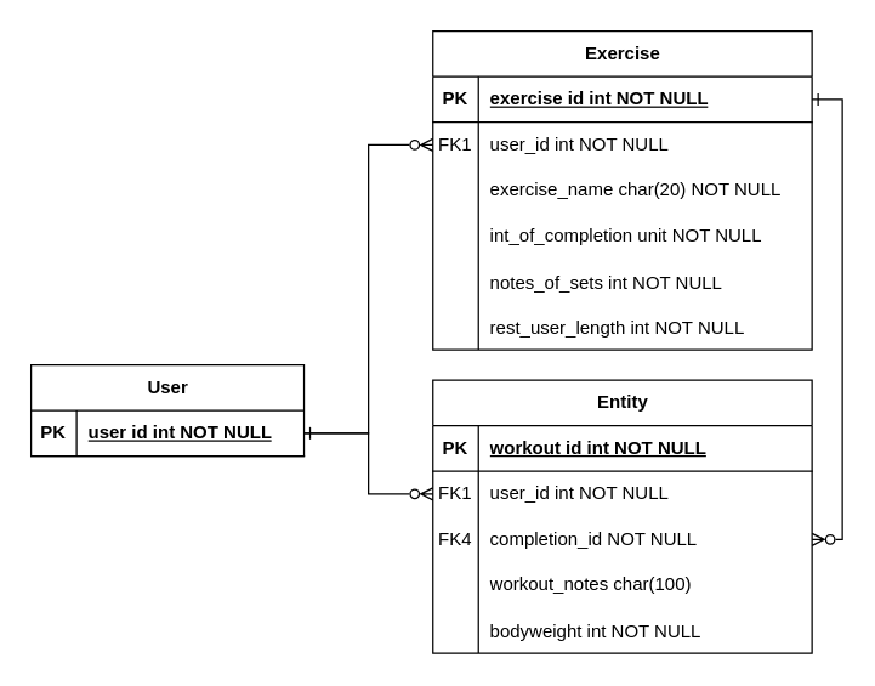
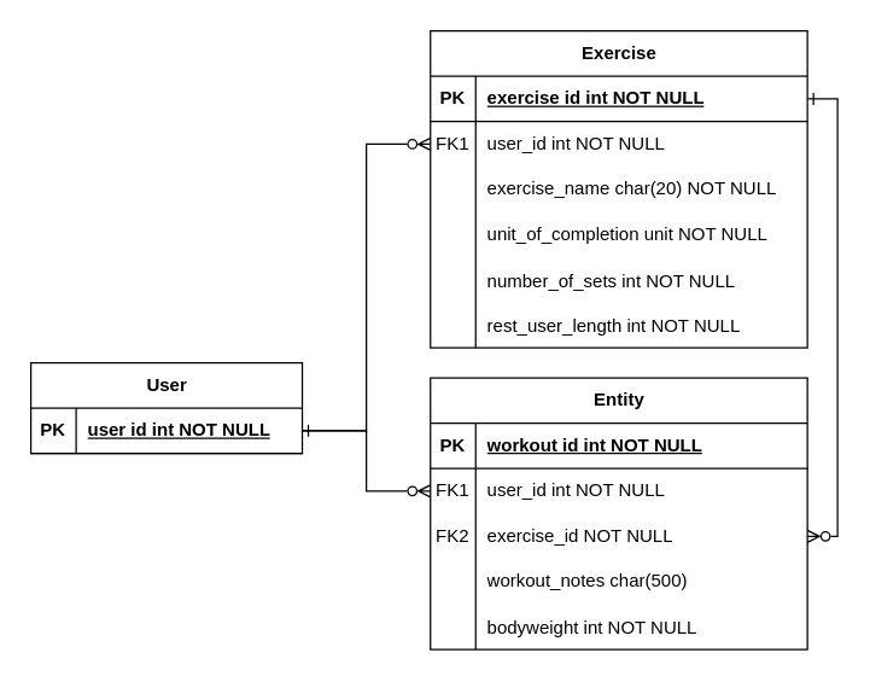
  <mxCell id="0" />
  <mxCell id="1" parent="0" />
  <mxCell id="2" value="User" style="shape=table;startSize=30;container=1;collapsible=1;childLayout=tableLayout;fixedRows=1;rowLines=0;fontStyle=1;align=center;resizeLast=1;html=1;" parent="1" vertex="1"><mxGeometry x="20" y="240" width="180" height="60" as="geometry" /></mxCell>
  <mxCell id="3" value="" style="shape=tableRow;horizontal=0;startSize=0;swimlaneHead=0;swimlaneBody=0;fillColor=none;collapsible=0;dropTarget=0;points=[[0,0.5],[1,0.5]];portConstraint=eastwest;top=0;left=0;right=0;bottom=1;" parent="2" vertex="1"><mxGeometry y="30" width="180" height="30" as="geometry" /></mxCell>
  <mxCell id="4" value="PK" style="shape=partialRectangle;connectable=0;fillColor=none;top=0;left=0;bottom=0;right=0;fontStyle=1;overflow=hidden;whiteSpace=wrap;html=1;" parent="3" vertex="1"><mxGeometry width="30" height="30" as="geometry"><mxRectangle width="30" height="30" as="alternateBounds" /></mxGeometry></mxCell>
  <mxCell id="5" value="&lt;div&gt;user id int NOT NULL&lt;/div&gt;" style="shape=partialRectangle;connectable=0;fillColor=none;top=0;left=0;bottom=0;right=0;align=left;spacingLeft=6;fontStyle=5;overflow=hidden;whiteSpace=wrap;html=1;" parent="3" vertex="1"><mxGeometry x="30" width="150" height="30" as="geometry"><mxRectangle width="150" height="30" as="alternateBounds" /></mxGeometry></mxCell>
  <mxCell id="6" value="Exercise" style="shape=table;startSize=30;container=1;collapsible=1;childLayout=tableLayout;fixedRows=1;rowLines=0;fontStyle=1;align=center;resizeLast=1;html=1;" parent="1" vertex="1"><mxGeometry x="285" y="20" width="250" height="210" as="geometry"><mxRectangle x="510" y="150" width="90" height="30" as="alternateBounds" /></mxGeometry></mxCell>
  <mxCell id="7" value="" style="shape=tableRow;horizontal=0;startSize=0;swimlaneHead=0;swimlaneBody=0;fillColor=none;collapsible=0;dropTarget=0;points=[[0,0.5],[1,0.5]];portConstraint=eastwest;top=0;left=0;right=0;bottom=1;" parent="6" vertex="1"><mxGeometry y="30" width="250" height="30" as="geometry" /></mxCell>
  <mxCell id="8" value="PK" style="shape=partialRectangle;connectable=0;fillColor=none;top=0;left=0;bottom=0;right=0;fontStyle=1;overflow=hidden;whiteSpace=wrap;html=1;" parent="7" vertex="1"><mxGeometry width="30" height="30" as="geometry"><mxRectangle width="30" height="30" as="alternateBounds" /></mxGeometry></mxCell>
  <mxCell id="9" value="exercise id int NOT NULL" style="shape=partialRectangle;connectable=0;fillColor=none;top=0;left=0;bottom=0;right=0;align=left;spacingLeft=6;fontStyle=5;overflow=hidden;whiteSpace=wrap;html=1;" parent="7" vertex="1"><mxGeometry x="30" width="220" height="30" as="geometry"><mxRectangle width="220" height="30" as="alternateBounds" /></mxGeometry></mxCell>
  <mxCell id="10" value="" style="shape=tableRow;horizontal=0;startSize=0;swimlaneHead=0;swimlaneBody=0;fillColor=none;collapsible=0;dropTarget=0;points=[[0,0.5],[1,0.5]];portConstraint=eastwest;top=0;left=0;right=0;bottom=0;" parent="6" vertex="1"><mxGeometry y="60" width="250" height="30" as="geometry" /></mxCell>
  <mxCell id="11" value="FK1" style="shape=partialRectangle;connectable=0;fillColor=none;top=0;left=0;bottom=0;right=0;editable=1;overflow=hidden;whiteSpace=wrap;html=1;" parent="10" vertex="1"><mxGeometry width="30" height="30" as="geometry"><mxRectangle width="30" height="30" as="alternateBounds" /></mxGeometry></mxCell>
  <mxCell id="12" value="&lt;div&gt;user_id int NOT NULL&lt;/div&gt;" style="shape=partialRectangle;connectable=0;fillColor=none;top=0;left=0;bottom=0;right=0;align=left;spacingLeft=6;overflow=hidden;whiteSpace=wrap;html=1;" parent="10" vertex="1"><mxGeometry x="30" width="220" height="30" as="geometry"><mxRectangle width="220" height="30" as="alternateBounds" /></mxGeometry></mxCell>
  <mxCell id="13" value="" style="shape=tableRow;horizontal=0;startSize=0;swimlaneHead=0;swimlaneBody=0;fillColor=none;collapsible=0;dropTarget=0;points=[[0,0.5],[1,0.5]];portConstraint=eastwest;top=0;left=0;right=0;bottom=0;" parent="6" vertex="1"><mxGeometry y="90" width="250" height="30" as="geometry" /></mxCell>
  <mxCell id="14" value="" style="shape=partialRectangle;connectable=0;fillColor=none;top=0;left=0;bottom=0;right=0;editable=1;overflow=hidden;whiteSpace=wrap;html=1;" parent="13" vertex="1"><mxGeometry width="30" height="30" as="geometry"><mxRectangle width="30" height="30" as="alternateBounds" /></mxGeometry></mxCell>
  <mxCell id="15" value="&lt;div&gt;exercise_name char(20) NOT NULL&lt;/div&gt;" style="shape=partialRectangle;connectable=0;fillColor=none;top=0;left=0;bottom=0;right=0;align=left;spacingLeft=6;overflow=hidden;whiteSpace=wrap;html=1;" parent="13" vertex="1"><mxGeometry x="30" width="220" height="30" as="geometry"><mxRectangle width="220" height="30" as="alternateBounds" /></mxGeometry></mxCell>
  <mxCell id="16" value="" style="shape=tableRow;horizontal=0;startSize=0;swimlaneHead=0;swimlaneBody=0;fillColor=none;collapsible=0;dropTarget=0;points=[[0,0.5],[1,0.5]];portConstraint=eastwest;top=0;left=0;right=0;bottom=0;" parent="6" vertex="1"><mxGeometry y="120" width="250" height="30" as="geometry" /></mxCell>
  <mxCell id="17" value="" style="shape=partialRectangle;connectable=0;fillColor=none;top=0;left=0;bottom=0;right=0;editable=1;overflow=hidden;whiteSpace=wrap;html=1;" parent="16" vertex="1"><mxGeometry width="30" height="30" as="geometry"><mxRectangle width="30" height="30" as="alternateBounds" /></mxGeometry></mxCell>
- <mxCell id="18" value="int_of_completion unit NOT NULL" style="shape=partialRectangle;connectable=0;fillColor=none;top=0;left=0;bottom=0;right=0;align=left;spacingLeft=6;overflow=hidden;whiteSpace=wrap;html=1;" parent="16" vertex="1"><mxGeometry x="30" width="220" height="30" as="geometry"><mxRectangle width="220" height="30" as="alternateBounds" /></mxGeometry></mxCell>
+ <mxCell id="18" value="unit_of_completion unit NOT NULL" style="shape=partialRectangle;connectable=0;fillColor=none;top=0;left=0;bottom=0;right=0;align=left;spacingLeft=6;overflow=hidden;whiteSpace=wrap;html=1;" parent="16" vertex="1"><mxGeometry x="30" width="220" height="30" as="geometry"><mxRectangle width="220" height="30" as="alternateBounds" /></mxGeometry></mxCell>
  <mxCell id="19" value="" style="shape=tableRow;horizontal=0;startSize=0;swimlaneHead=0;swimlaneBody=0;fillColor=none;collapsible=0;dropTarget=0;points=[[0,0.5],[1,0.5]];portConstraint=eastwest;top=0;left=0;right=0;bottom=0;" parent="6" vertex="1"><mxGeometry y="150" width="250" height="30" as="geometry" /></mxCell>
  <mxCell id="20" value="" style="shape=partialRectangle;connectable=0;fillColor=none;top=0;left=0;bottom=0;right=0;editable=1;overflow=hidden;" parent="19" vertex="1"><mxGeometry width="30" height="30" as="geometry"><mxRectangle width="30" height="30" as="alternateBounds" /></mxGeometry></mxCell>
- <mxCell id="21" value="notes_of_sets int NOT NULL" style="shape=partialRectangle;connectable=0;fillColor=none;top=0;left=0;bottom=0;right=0;align=left;spacingLeft=6;overflow=hidden;" parent="19" vertex="1"><mxGeometry x="30" width="220" height="30" as="geometry"><mxRectangle width="220" height="30" as="alternateBounds" /></mxGeometry></mxCell>
+ <mxCell id="21" value="number_of_sets int NOT NULL" style="shape=partialRectangle;connectable=0;fillColor=none;top=0;left=0;bottom=0;right=0;align=left;spacingLeft=6;overflow=hidden;" parent="19" vertex="1"><mxGeometry x="30" width="220" height="30" as="geometry"><mxRectangle width="220" height="30" as="alternateBounds" /></mxGeometry></mxCell>
  <mxCell id="22" value="" style="shape=tableRow;horizontal=0;startSize=0;swimlaneHead=0;swimlaneBody=0;fillColor=none;collapsible=0;dropTarget=0;points=[[0,0.5],[1,0.5]];portConstraint=eastwest;top=0;left=0;right=0;bottom=0;" parent="6" vertex="1"><mxGeometry y="180" width="250" height="30" as="geometry" /></mxCell>
  <mxCell id="23" value="" style="shape=partialRectangle;connectable=0;fillColor=none;top=0;left=0;bottom=0;right=0;editable=1;overflow=hidden;" parent="22" vertex="1"><mxGeometry width="30" height="30" as="geometry"><mxRectangle width="30" height="30" as="alternateBounds" /></mxGeometry></mxCell>
  <mxCell id="24" value="rest_user_length int NOT NULL" style="shape=partialRectangle;connectable=0;fillColor=none;top=0;left=0;bottom=0;right=0;align=left;spacingLeft=6;overflow=hidden;" parent="22" vertex="1"><mxGeometry x="30" width="220" height="30" as="geometry"><mxRectangle width="220" height="30" as="alternateBounds" /></mxGeometry></mxCell>
  <mxCell id="25" value="Entity" style="shape=table;startSize=30;container=1;collapsible=1;childLayout=tableLayout;fixedRows=1;rowLines=0;fontStyle=1;align=center;resizeLast=1;html=1;" parent="1" vertex="1"><mxGeometry x="285" y="250" width="250" height="180" as="geometry" /></mxCell>
  <mxCell id="26" value="" style="shape=tableRow;horizontal=0;startSize=0;swimlaneHead=0;swimlaneBody=0;fillColor=none;collapsible=0;dropTarget=0;points=[[0,0.5],[1,0.5]];portConstraint=eastwest;top=0;left=0;right=0;bottom=1;" parent="25" vertex="1"><mxGeometry y="30" width="250" height="30" as="geometry" /></mxCell>
  <mxCell id="27" value="PK" style="shape=partialRectangle;connectable=0;fillColor=none;top=0;left=0;bottom=0;right=0;fontStyle=1;overflow=hidden;whiteSpace=wrap;html=1;" parent="26" vertex="1"><mxGeometry width="30" height="30" as="geometry"><mxRectangle width="30" height="30" as="alternateBounds" /></mxGeometry></mxCell>
  <mxCell id="28" value="workout id int NOT NULL" style="shape=partialRectangle;connectable=0;fillColor=none;top=0;left=0;bottom=0;right=0;align=left;spacingLeft=6;fontStyle=5;overflow=hidden;whiteSpace=wrap;html=1;" parent="26" vertex="1"><mxGeometry x="30" width="220" height="30" as="geometry"><mxRectangle width="220" height="30" as="alternateBounds" /></mxGeometry></mxCell>
  <mxCell id="29" value="" style="shape=tableRow;horizontal=0;startSize=0;swimlaneHead=0;swimlaneBody=0;fillColor=none;collapsible=0;dropTarget=0;points=[[0,0.5],[1,0.5]];portConstraint=eastwest;top=0;left=0;right=0;bottom=0;" parent="25" vertex="1"><mxGeometry y="60" width="250" height="30" as="geometry" /></mxCell>
  <mxCell id="30" value="FK1" style="shape=partialRectangle;connectable=0;fillColor=none;top=0;left=0;bottom=0;right=0;editable=1;overflow=hidden;whiteSpace=wrap;html=1;" parent="29" vertex="1"><mxGeometry width="30" height="30" as="geometry"><mxRectangle width="30" height="30" as="alternateBounds" /></mxGeometry></mxCell>
  <mxCell id="31" value="&lt;div&gt;user_id int NOT NULL&lt;/div&gt;" style="shape=partialRectangle;connectable=0;fillColor=none;top=0;left=0;bottom=0;right=0;align=left;spacingLeft=6;overflow=hidden;whiteSpace=wrap;html=1;" parent="29" vertex="1"><mxGeometry x="30" width="220" height="30" as="geometry"><mxRectangle width="220" height="30" as="alternateBounds" /></mxGeometry></mxCell>
  <mxCell id="32" value="" style="shape=tableRow;horizontal=0;startSize=0;swimlaneHead=0;swimlaneBody=0;fillColor=none;collapsible=0;dropTarget=0;points=[[0,0.5],[1,0.5]];portConstraint=eastwest;top=0;left=0;right=0;bottom=0;" parent="25" vertex="1"><mxGeometry y="90" width="250" height="30" as="geometry" /></mxCell>
- <mxCell id="33" value="FK4" style="shape=partialRectangle;connectable=0;fillColor=none;top=0;left=0;bottom=0;right=0;editable=1;overflow=hidden;whiteSpace=wrap;html=1;" parent="32" vertex="1"><mxGeometry width="30" height="30" as="geometry"><mxRectangle width="30" height="30" as="alternateBounds" /></mxGeometry></mxCell>
- <mxCell id="34" value="completion_id NOT NULL" style="shape=partialRectangle;connectable=0;fillColor=none;top=0;left=0;bottom=0;right=0;align=left;spacingLeft=6;overflow=hidden;whiteSpace=wrap;html=1;" parent="32" vertex="1"><mxGeometry x="30" width="220" height="30" as="geometry"><mxRectangle width="220" height="30" as="alternateBounds" /></mxGeometry></mxCell>
+ <mxCell id="33" value="FK2" style="shape=partialRectangle;connectable=0;fillColor=none;top=0;left=0;bottom=0;right=0;editable=1;overflow=hidden;whiteSpace=wrap;html=1;" parent="32" vertex="1"><mxGeometry width="30" height="30" as="geometry"><mxRectangle width="30" height="30" as="alternateBounds" /></mxGeometry></mxCell>
+ <mxCell id="34" value="exercise_id NOT NULL" style="shape=partialRectangle;connectable=0;fillColor=none;top=0;left=0;bottom=0;right=0;align=left;spacingLeft=6;overflow=hidden;whiteSpace=wrap;html=1;" parent="32" vertex="1"><mxGeometry x="30" width="220" height="30" as="geometry"><mxRectangle width="220" height="30" as="alternateBounds" /></mxGeometry></mxCell>
  <mxCell id="35" value="" style="shape=tableRow;horizontal=0;startSize=0;swimlaneHead=0;swimlaneBody=0;fillColor=none;collapsible=0;dropTarget=0;points=[[0,0.5],[1,0.5]];portConstraint=eastwest;top=0;left=0;right=0;bottom=0;" parent="25" vertex="1"><mxGeometry y="120" width="250" height="30" as="geometry" /></mxCell>
  <mxCell id="36" value="" style="shape=partialRectangle;connectable=0;fillColor=none;top=0;left=0;bottom=0;right=0;editable=1;overflow=hidden;whiteSpace=wrap;html=1;" parent="35" vertex="1"><mxGeometry width="30" height="30" as="geometry"><mxRectangle width="30" height="30" as="alternateBounds" /></mxGeometry></mxCell>
- <mxCell id="37" value="workout_notes char(100)" style="shape=partialRectangle;connectable=0;fillColor=none;top=0;left=0;bottom=0;right=0;align=left;spacingLeft=6;overflow=hidden;whiteSpace=wrap;html=1;" parent="35" vertex="1"><mxGeometry x="30" width="220" height="30" as="geometry"><mxRectangle width="220" height="30" as="alternateBounds" /></mxGeometry></mxCell>
+ <mxCell id="37" value="workout_notes char(500)" style="shape=partialRectangle;connectable=0;fillColor=none;top=0;left=0;bottom=0;right=0;align=left;spacingLeft=6;overflow=hidden;whiteSpace=wrap;html=1;" parent="35" vertex="1"><mxGeometry x="30" width="220" height="30" as="geometry"><mxRectangle width="220" height="30" as="alternateBounds" /></mxGeometry></mxCell>
  <mxCell id="38" value="" style="shape=tableRow;horizontal=0;startSize=0;swimlaneHead=0;swimlaneBody=0;fillColor=none;collapsible=0;dropTarget=0;points=[[0,0.5],[1,0.5]];portConstraint=eastwest;top=0;left=0;right=0;bottom=0;" parent="25" vertex="1"><mxGeometry y="150" width="250" height="30" as="geometry" /></mxCell>
  <mxCell id="39" value="" style="shape=partialRectangle;connectable=0;fillColor=none;top=0;left=0;bottom=0;right=0;editable=1;overflow=hidden;" parent="38" vertex="1"><mxGeometry width="30" height="30" as="geometry"><mxRectangle width="30" height="30" as="alternateBounds" /></mxGeometry></mxCell>
  <mxCell id="40" value="bodyweight int NOT NULL" style="shape=partialRectangle;connectable=0;fillColor=none;top=0;left=0;bottom=0;right=0;align=left;spacingLeft=6;overflow=hidden;" parent="38" vertex="1"><mxGeometry x="30" width="220" height="30" as="geometry"><mxRectangle width="220" height="30" as="alternateBounds" /></mxGeometry></mxCell>
  <mxCell id="41" style="edgeStyle=orthogonalEdgeStyle;rounded=0;orthogonalLoop=1;jettySize=auto;html=1;entryX=0;entryY=0.5;entryDx=0;entryDy=0;endArrow=ERzeroToMany;endFill=0;" parent="1" source="3" target="10" edge="1"><mxGeometry relative="1" as="geometry" /></mxCell>
  <mxCell id="42" style="edgeStyle=orthogonalEdgeStyle;rounded=0;orthogonalLoop=1;jettySize=auto;html=1;startArrow=ERone;startFill=0;endArrow=ERzeroToMany;endFill=0;" parent="1" source="3" target="29" edge="1"><mxGeometry relative="1" as="geometry" /></mxCell>
  <mxCell id="43" style="edgeStyle=orthogonalEdgeStyle;rounded=0;orthogonalLoop=1;jettySize=auto;html=1;entryX=1;entryY=0.5;entryDx=0;entryDy=0;endArrow=ERzeroToMany;endFill=0;startArrow=ERone;startFill=0;" parent="1" source="7" target="32" edge="1"><mxGeometry relative="1" as="geometry"><Array as="points"><mxPoint x="555" y="65" /><mxPoint x="555" y="355" /></Array></mxGeometry></mxCell>
